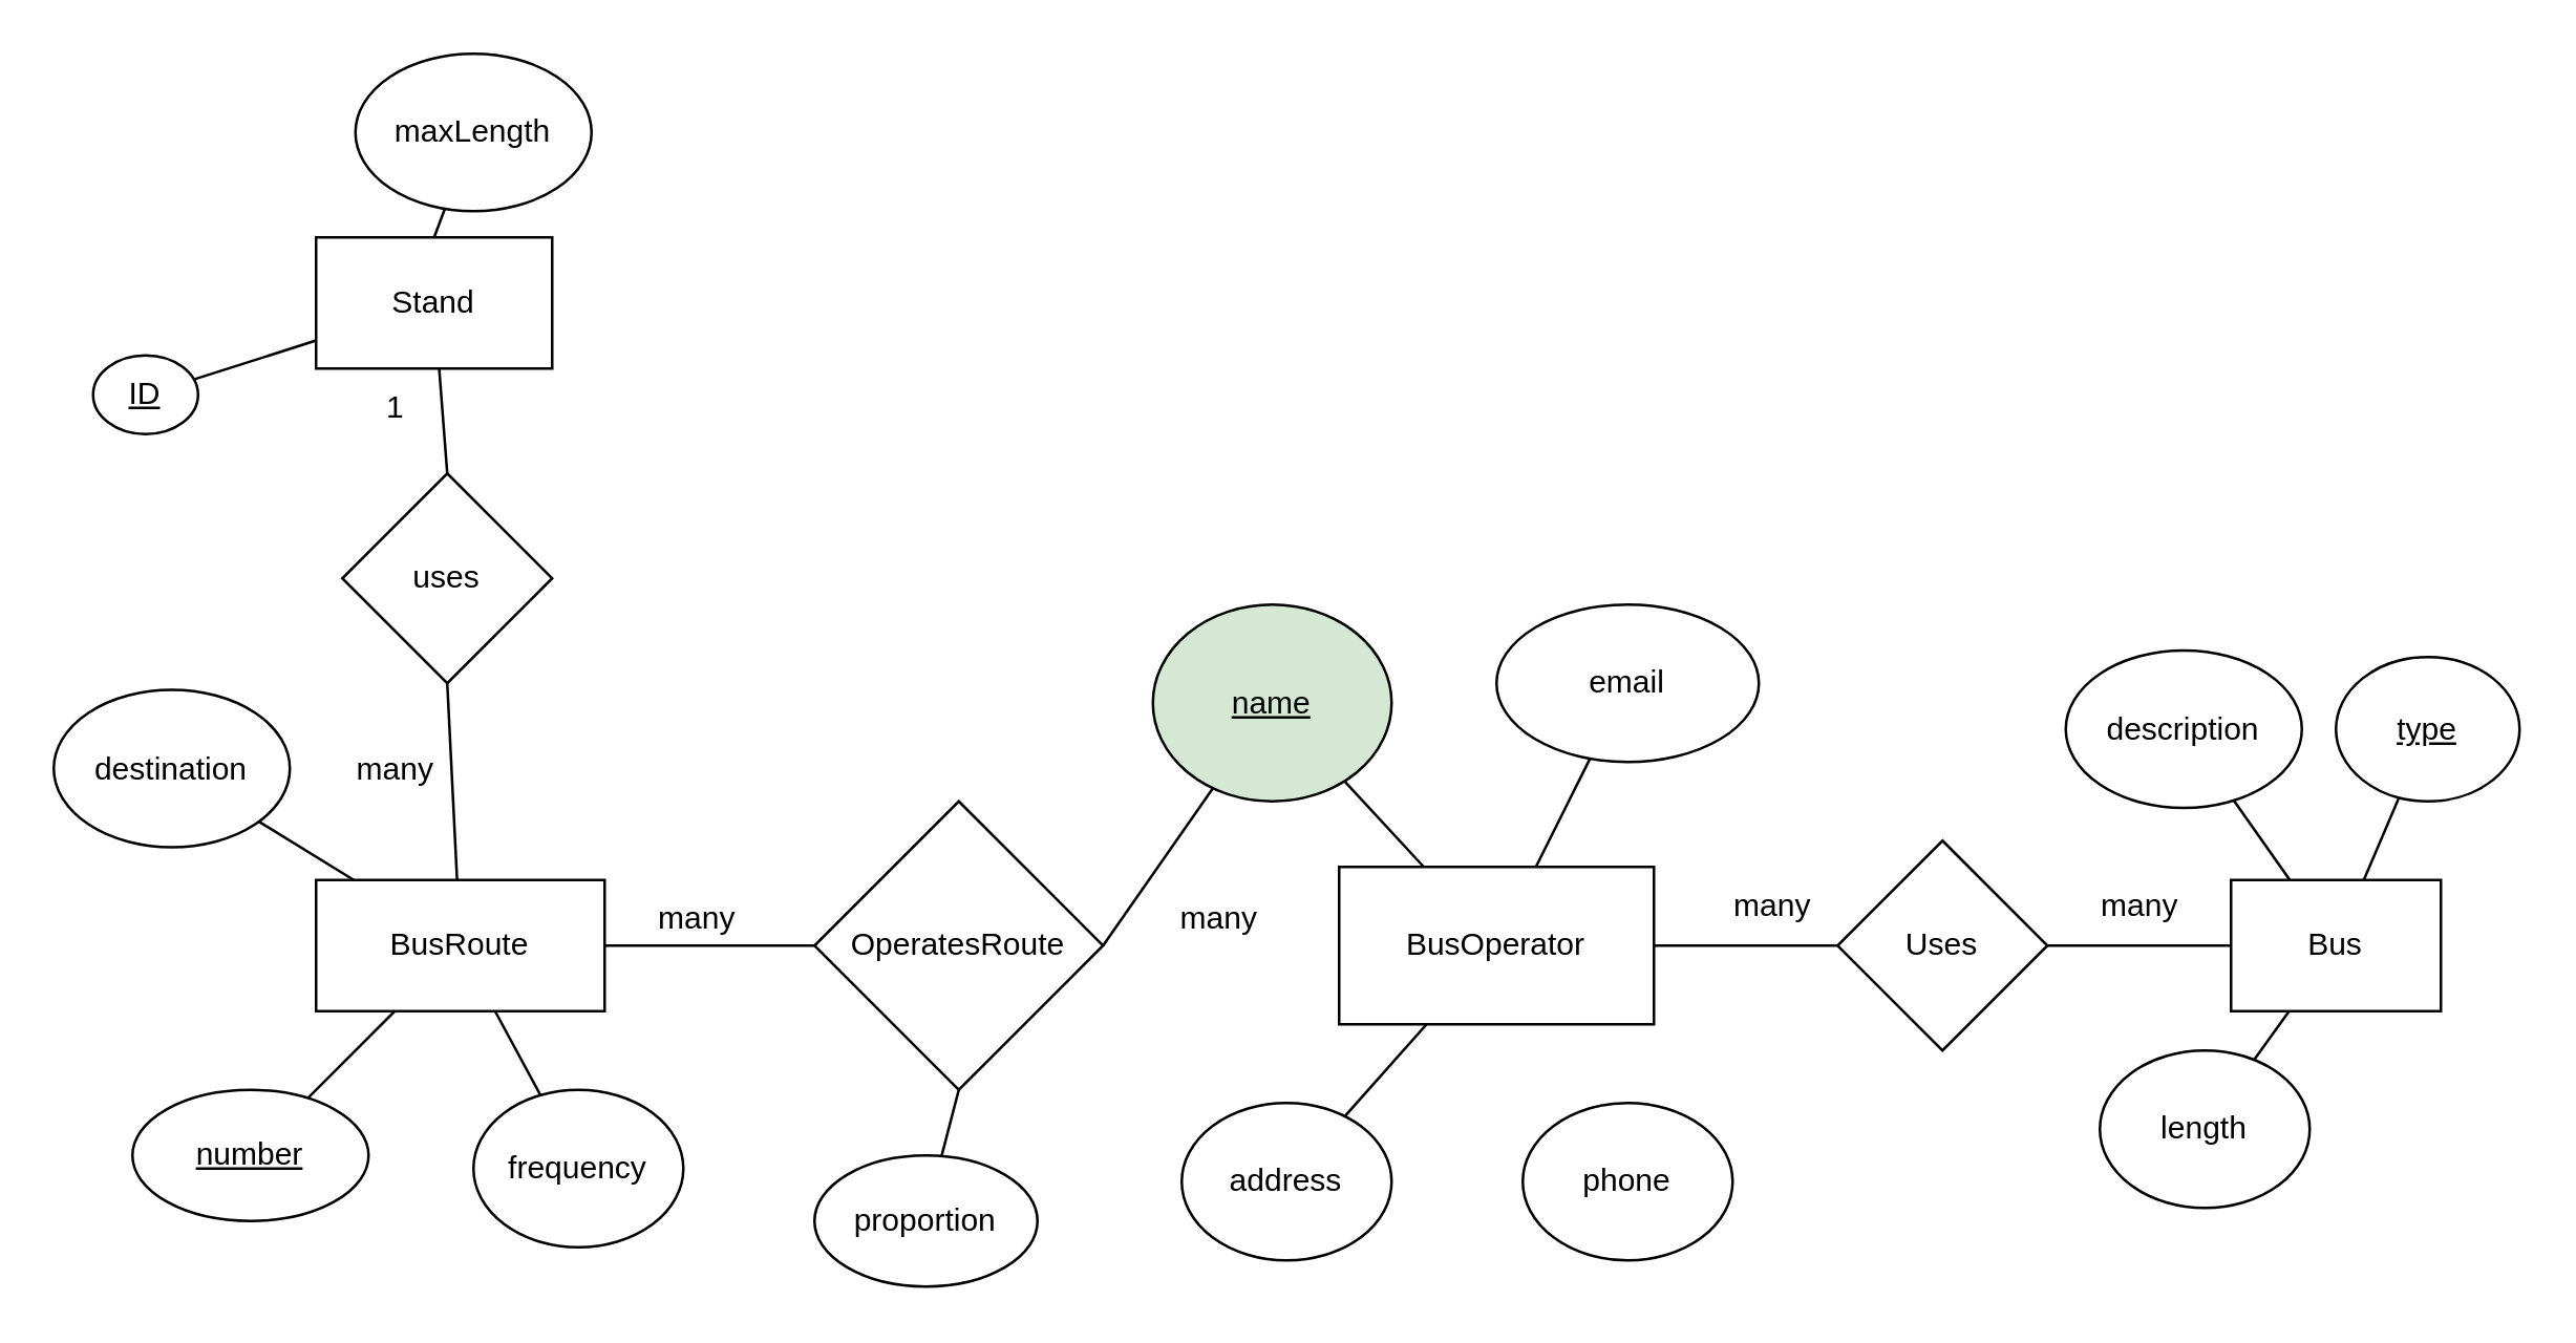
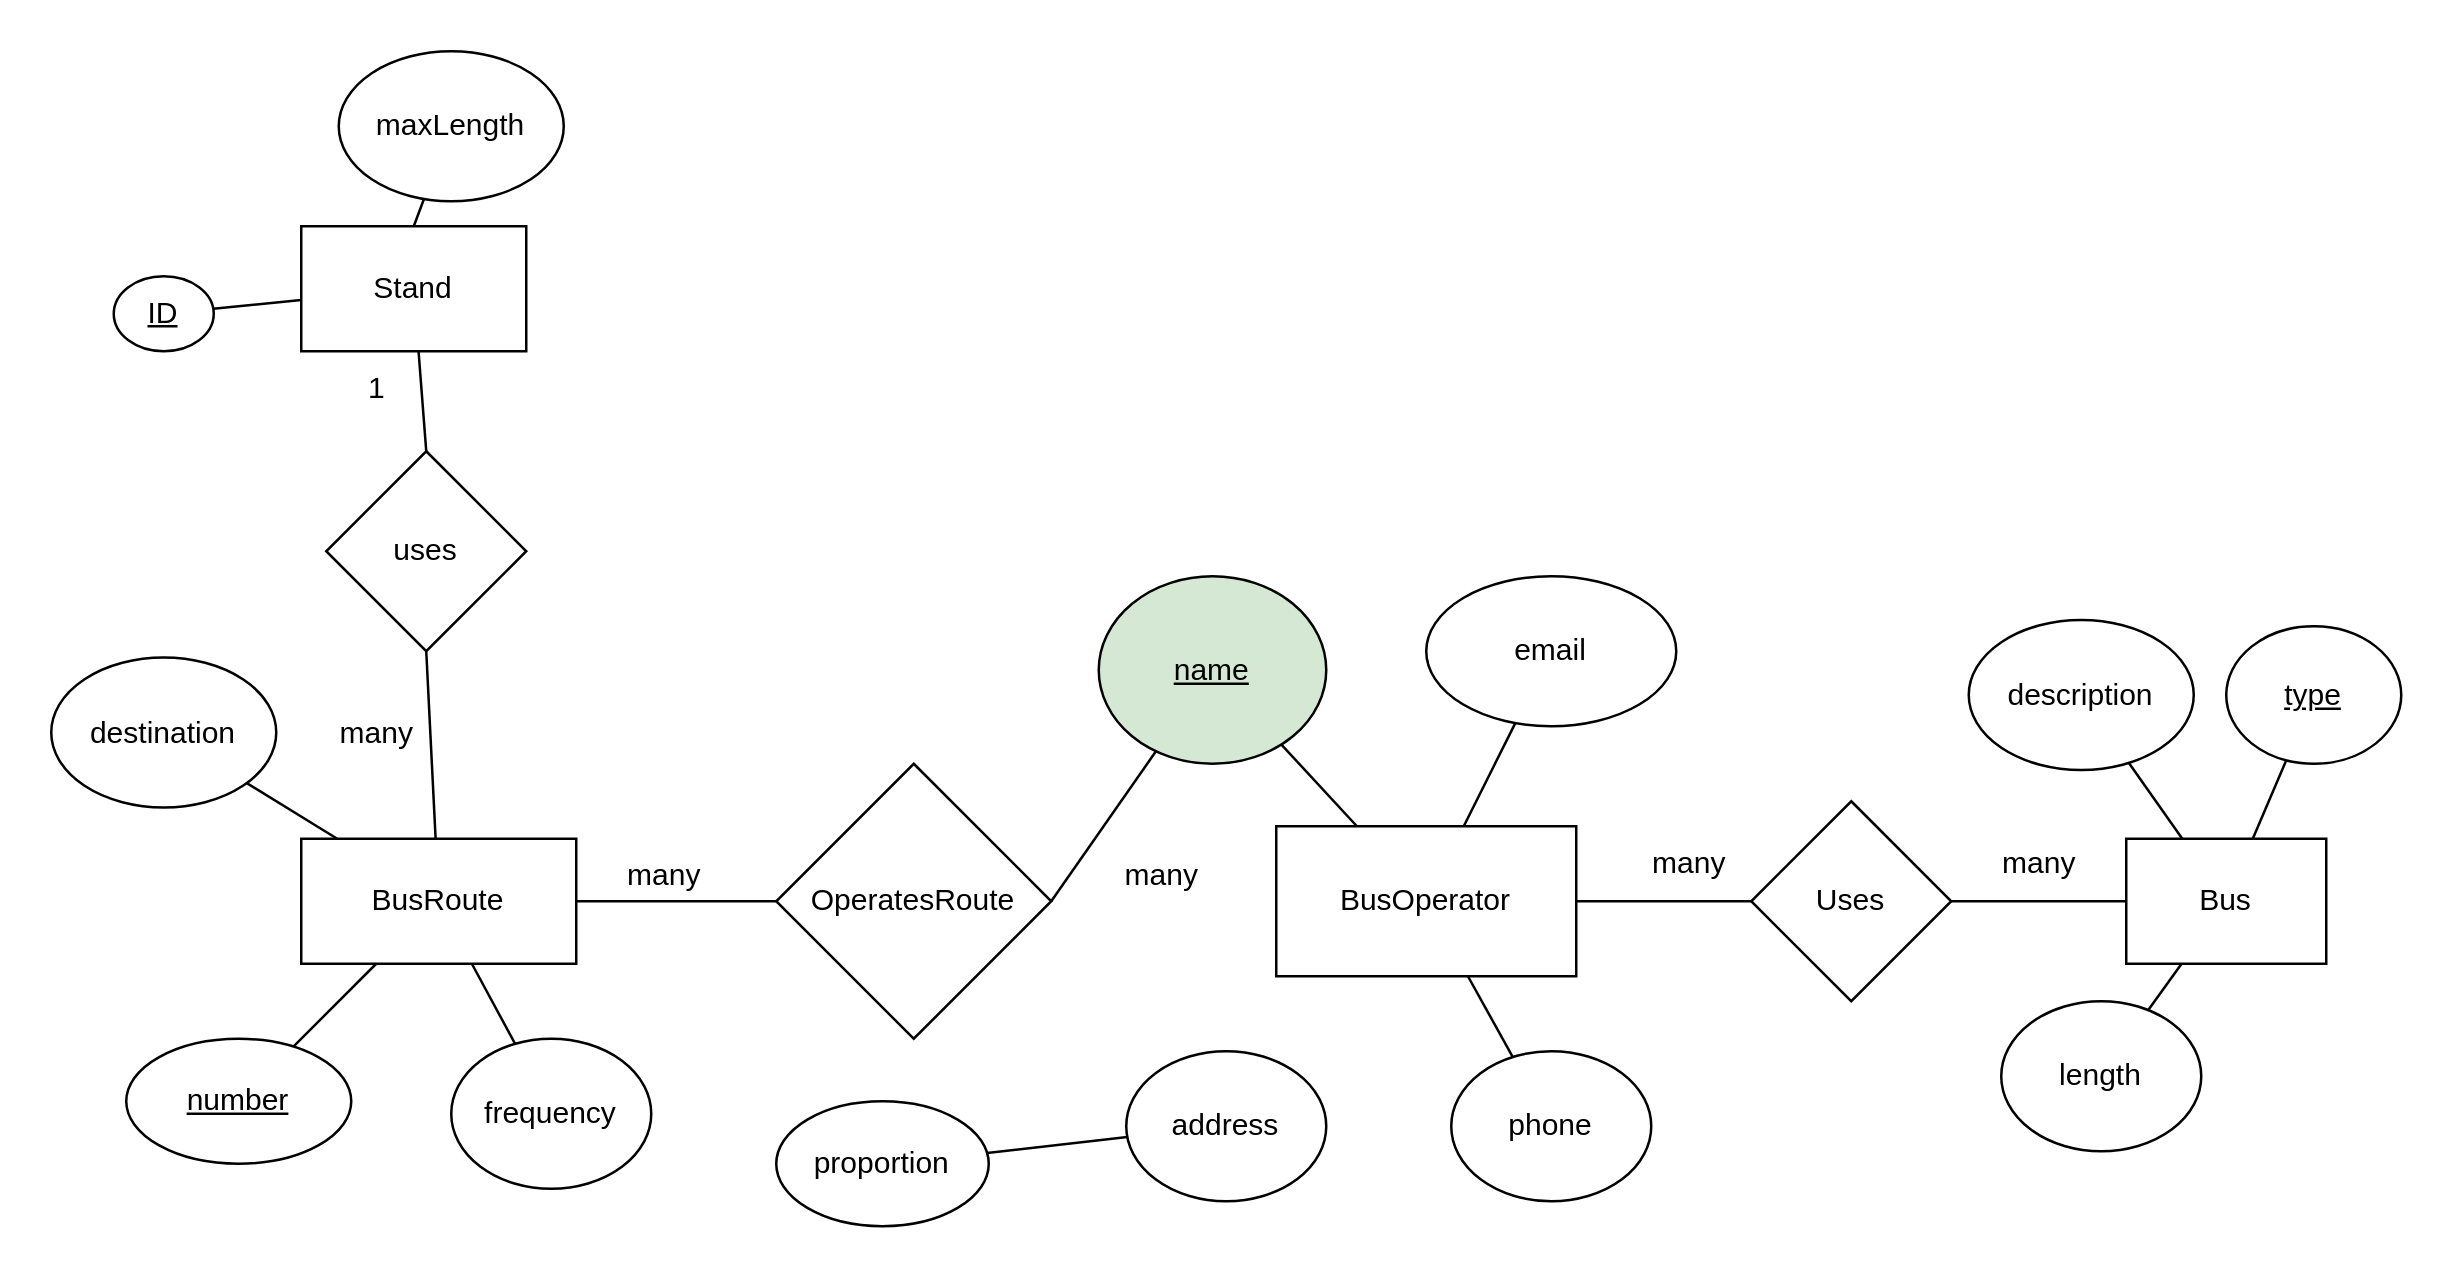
  <mxCell id="0" />
  <mxCell id="1" parent="0" />
  <mxCell id="2" value="Stand" style="rounded=0;whiteSpace=wrap;html=1;" vertex="1" parent="1"><mxGeometry x="120" y="90" width="90" height="50" as="geometry" /></mxCell>
- <mxCell id="3" value="&lt;u&gt;ID&lt;/u&gt;" style="ellipse;whiteSpace=wrap;html=1;" vertex="1" parent="1"><mxGeometry x="35" y="135" width="40" height="30" as="geometry" /></mxCell>
+ <mxCell id="3" value="&lt;u&gt;ID&lt;/u&gt;" style="ellipse;whiteSpace=wrap;html=1;" vertex="1" parent="1"><mxGeometry x="45" y="110" width="40" height="30" as="geometry" /></mxCell>
  <mxCell id="4" value="maxLength" style="ellipse;whiteSpace=wrap;html=1;" vertex="1" parent="1"><mxGeometry x="135" y="20" width="90" height="60" as="geometry" /></mxCell>
  <mxCell id="5" value="" style="endArrow=none;html=1;rounded=0;" edge="1" parent="1" source="2" target="3"><mxGeometry width="50" height="50" relative="1" as="geometry"><mxPoint x="440" y="330" as="sourcePoint" /><mxPoint x="490" y="280" as="targetPoint" /></mxGeometry></mxCell>
  <mxCell id="6" value="" style="endArrow=none;html=1;rounded=0;exitX=0.5;exitY=0;exitDx=0;exitDy=0;" edge="1" parent="1" source="2" target="4"><mxGeometry width="50" height="50" relative="1" as="geometry"><mxPoint x="440" y="330" as="sourcePoint" /><mxPoint x="490" y="280" as="targetPoint" /></mxGeometry></mxCell>
  <mxCell id="7" value="BusOperator" style="rounded=0;whiteSpace=wrap;html=1;" vertex="1" parent="1"><mxGeometry x="510" y="330" width="120" height="60" as="geometry" /></mxCell>
  <mxCell id="8" value="&lt;u&gt;name&lt;/u&gt;" style="ellipse;whiteSpace=wrap;html=1;fillColor=#d5e8d4;" vertex="1" parent="1"><mxGeometry x="439" y="230" width="91" height="75" as="geometry" /></mxCell>
  <mxCell id="9" value="address" style="ellipse;whiteSpace=wrap;html=1;" vertex="1" parent="1"><mxGeometry x="450" y="420" width="80" height="60" as="geometry" /></mxCell>
  <mxCell id="10" value="email" style="ellipse;whiteSpace=wrap;html=1;" vertex="1" parent="1"><mxGeometry x="570" y="230" width="100" height="60" as="geometry" /></mxCell>
  <mxCell id="11" value="phone" style="ellipse;whiteSpace=wrap;html=1;" vertex="1" parent="1"><mxGeometry x="580" y="420" width="80" height="60" as="geometry" /></mxCell>
  <mxCell id="12" value="" style="endArrow=none;html=1;rounded=0;" edge="1" parent="1" source="7" target="8"><mxGeometry width="50" height="50" relative="1" as="geometry"><mxPoint x="450" y="170" as="sourcePoint" /><mxPoint x="500" y="120" as="targetPoint" /></mxGeometry></mxCell>
- <mxCell id="13" value="" style="endArrow=none;html=1;rounded=0;" edge="1" parent="1" source="7" target="9"><mxGeometry width="50" height="50" relative="1" as="geometry"><mxPoint x="440" y="330" as="sourcePoint" /><mxPoint x="490" y="280" as="targetPoint" /></mxGeometry></mxCell>
  <mxCell id="14" value="" style="endArrow=none;html=1;rounded=0;" edge="1" parent="1" source="7" target="10"><mxGeometry width="50" height="50" relative="1" as="geometry"><mxPoint x="520" y="320" as="sourcePoint" /><mxPoint x="570" y="270" as="targetPoint" /></mxGeometry></mxCell>
+ <mxCell id="15" value="" style="endArrow=none;html=1;rounded=0;" edge="1" parent="1" source="7" target="11"><mxGeometry width="50" height="50" relative="1" as="geometry"><mxPoint x="440" y="330" as="sourcePoint" /><mxPoint x="490" y="280" as="targetPoint" /></mxGeometry></mxCell>
  <mxCell id="16" value="BusRoute" style="rounded=0;whiteSpace=wrap;html=1;" vertex="1" parent="1"><mxGeometry x="120" y="335" width="110" height="50" as="geometry" /></mxCell>
  <mxCell id="17" value="&lt;u&gt;number&lt;/u&gt;" style="ellipse;whiteSpace=wrap;html=1;" vertex="1" parent="1"><mxGeometry y="415" width="90" height="50" as="geometry" x="50" /></mxCell>
  <mxCell id="18" value="frequency" style="ellipse;whiteSpace=wrap;html=1;" vertex="1" parent="1"><mxGeometry x="180" y="415" width="80" height="60" as="geometry" /></mxCell>
  <mxCell id="19" value="" style="endArrow=none;html=1;rounded=0;" edge="1" parent="1" source="17" target="16"><mxGeometry width="50" height="50" relative="1" as="geometry"><mxPoint x="440" y="330" as="sourcePoint" /><mxPoint x="490" y="280" as="targetPoint" /></mxGeometry></mxCell>
  <mxCell id="20" value="" style="endArrow=none;html=1;rounded=0;" edge="1" parent="1" source="18" target="16"><mxGeometry width="50" height="50" relative="1" as="geometry"><mxPoint x="440" y="330" as="sourcePoint" /><mxPoint x="490" y="280" as="targetPoint" /></mxGeometry></mxCell>
  <mxCell id="21" value="Bus" style="rounded=0;whiteSpace=wrap;html=1;" vertex="1" parent="1"><mxGeometry x="850" y="335" width="80" height="50" as="geometry" /></mxCell>
  <mxCell id="22" value="&lt;u&gt;type&lt;/u&gt;" style="ellipse;whiteSpace=wrap;html=1;" vertex="1" parent="1"><mxGeometry x="890" y="250" width="70" height="55" as="geometry" /></mxCell>
  <mxCell id="23" value="length" style="ellipse;whiteSpace=wrap;html=1;" vertex="1" parent="1"><mxGeometry x="800" y="400" width="80" height="60" as="geometry" /></mxCell>
  <mxCell id="24" value="description" style="ellipse;whiteSpace=wrap;html=1;" vertex="1" parent="1"><mxGeometry x="787" y="247.5" width="90" height="60" as="geometry" /></mxCell>
  <mxCell id="25" value="" style="endArrow=none;html=1;rounded=0;" edge="1" parent="1" source="23" target="21"><mxGeometry width="50" height="50" relative="1" as="geometry"><mxPoint x="690" y="510" as="sourcePoint" /><mxPoint x="740" y="460" as="targetPoint" /></mxGeometry></mxCell>
  <mxCell id="26" value="" style="endArrow=none;html=1;rounded=0;" edge="1" parent="1" source="24" target="21"><mxGeometry width="50" height="50" relative="1" as="geometry"><mxPoint x="440" y="340" as="sourcePoint" /><mxPoint x="490" y="290" as="targetPoint" /></mxGeometry></mxCell>
  <mxCell id="27" value="" style="endArrow=none;html=1;rounded=0;" edge="1" parent="1" source="22" target="21"><mxGeometry width="50" height="50" relative="1" as="geometry"><mxPoint x="440" y="340" as="sourcePoint" /><mxPoint x="490" y="290" as="targetPoint" /></mxGeometry></mxCell>
  <mxCell id="28" value="OperatesRoute" style="rhombus;whiteSpace=wrap;html=1;" vertex="1" parent="1"><mxGeometry x="310" y="305" width="110" height="110" as="geometry" /></mxCell>
  <mxCell id="29" value="" style="endArrow=none;html=1;rounded=0;entryX=0;entryY=0.5;entryDx=0;entryDy=0;" edge="1" parent="1" source="16" target="28"><mxGeometry width="50" height="50" relative="1" as="geometry"><mxPoint x="250" y="320" as="sourcePoint" /><mxPoint x="300" y="270" as="targetPoint" /></mxGeometry></mxCell>
  <mxCell id="30" value="" style="endArrow=none;html=1;rounded=0;exitX=1;exitY=0.5;exitDx=0;exitDy=0;" edge="1" parent="1" source="28" target="8"><mxGeometry width="50" height="50" relative="1" as="geometry"><mxPoint x="520" y="300" as="sourcePoint" /><mxPoint x="570" y="250" as="targetPoint" /></mxGeometry></mxCell>
  <mxCell id="31" value="many" style="text;html=1;align=center;verticalAlign=middle;resizable=0;points=[];autosize=1;strokeColor=none;fillColor=none;" vertex="1" parent="1"><mxGeometry x="240" y="335" width="50" height="30" as="geometry" /></mxCell>
  <mxCell id="32" value="many" style="text;html=1;align=center;verticalAlign=middle;resizable=0;points=[];autosize=1;strokeColor=none;fillColor=none;" vertex="1" parent="1"><mxGeometry x="439" y="335" width="50" height="30" as="geometry" /></mxCell>
  <mxCell id="33" value="proportion" style="ellipse;whiteSpace=wrap;html=1;" vertex="1" parent="1"><mxGeometry x="310" y="440" width="85" height="50" as="geometry" /></mxCell>
- <mxCell id="34" value="" style="endArrow=none;html=1;rounded=0;entryX=0.5;entryY=1;entryDx=0;entryDy=0;" edge="1" parent="1" source="33" target="28"><mxGeometry width="50" height="50" relative="1" as="geometry"><mxPoint x="430" y="420" as="sourcePoint" /><mxPoint x="480" y="370" as="targetPoint" /></mxGeometry></mxCell>
+ <mxCell id="34" value="" style="endArrow=none;html=1;rounded=0;" edge="1" parent="1" source="33" target="9"><mxGeometry width="50" height="50" relative="1" as="geometry"><mxPoint x="430" y="420" as="sourcePoint" /><mxPoint x="480" y="370" as="targetPoint" /></mxGeometry></mxCell>
  <mxCell id="35" value="uses" style="rhombus;whiteSpace=wrap;html=1;" vertex="1" parent="1"><mxGeometry x="130" y="180" width="80" height="80" as="geometry" /></mxCell>
  <mxCell id="36" value="Uses" style="rhombus;whiteSpace=wrap;html=1;" vertex="1" parent="1"><mxGeometry x="700" y="320" width="80" height="80" as="geometry" /></mxCell>
  <mxCell id="37" value="" style="endArrow=none;html=1;rounded=0;entryX=0;entryY=0.5;entryDx=0;entryDy=0;" edge="1" parent="1" source="7" target="36"><mxGeometry width="50" height="50" relative="1" as="geometry"><mxPoint x="550" y="320" as="sourcePoint" /><mxPoint x="600" y="270" as="targetPoint" /></mxGeometry></mxCell>
  <mxCell id="38" value="" style="endArrow=none;html=1;rounded=0;exitX=1;exitY=0.5;exitDx=0;exitDy=0;" edge="1" parent="1" source="36" target="21"><mxGeometry width="50" height="50" relative="1" as="geometry"><mxPoint x="550" y="320" as="sourcePoint" /><mxPoint x="600" y="270" as="targetPoint" /></mxGeometry></mxCell>
  <mxCell id="39" value="many" style="text;html=1;align=center;verticalAlign=middle;resizable=0;points=[];autosize=1;strokeColor=none;fillColor=none;" vertex="1" parent="1"><mxGeometry x="650" y="330" width="50" height="30" as="geometry" /></mxCell>
  <mxCell id="40" value="many" style="text;html=1;align=center;verticalAlign=middle;resizable=0;points=[];autosize=1;strokeColor=none;fillColor=none;" vertex="1" parent="1"><mxGeometry x="790" y="330" width="50" height="30" as="geometry" /></mxCell>
  <mxCell id="41" value="" style="endArrow=none;html=1;rounded=0;exitX=0.5;exitY=0;exitDx=0;exitDy=0;" edge="1" parent="1" source="35" target="2"><mxGeometry width="50" height="50" relative="1" as="geometry"><mxPoint x="170" y="170" as="sourcePoint" /><mxPoint x="220" y="120" as="targetPoint" /></mxGeometry></mxCell>
  <mxCell id="42" value="" style="endArrow=none;html=1;rounded=0;entryX=0.5;entryY=1;entryDx=0;entryDy=0;" edge="1" parent="1" source="16" target="35"><mxGeometry width="50" height="50" relative="1" as="geometry"><mxPoint x="530" y="310" as="sourcePoint" /><mxPoint x="580" y="260" as="targetPoint" /></mxGeometry></mxCell>
  <mxCell id="43" value="1" style="text;html=1;align=center;verticalAlign=middle;resizable=0;points=[];autosize=1;strokeColor=none;fillColor=none;" vertex="1" parent="1"><mxGeometry x="135" y="140" width="30" height="30" as="geometry" /></mxCell>
  <mxCell id="44" value="many" style="text;html=1;align=center;verticalAlign=middle;resizable=0;points=[];autosize=1;strokeColor=none;fillColor=none;" vertex="1" parent="1"><mxGeometry x="125" y="277.5" width="50" height="30" as="geometry" /></mxCell>
  <mxCell id="45" value="destination" style="ellipse;whiteSpace=wrap;html=1;" vertex="1" parent="1"><mxGeometry x="20" y="262.5" width="90" height="60" as="geometry" /></mxCell>
  <mxCell id="46" value="" style="endArrow=none;html=1;rounded=0;" edge="1" parent="1" source="16" target="45"><mxGeometry width="50" height="50" relative="1" as="geometry"><mxPoint x="520" y="330" as="sourcePoint" /><mxPoint x="570" y="280" as="targetPoint" /></mxGeometry></mxCell>
